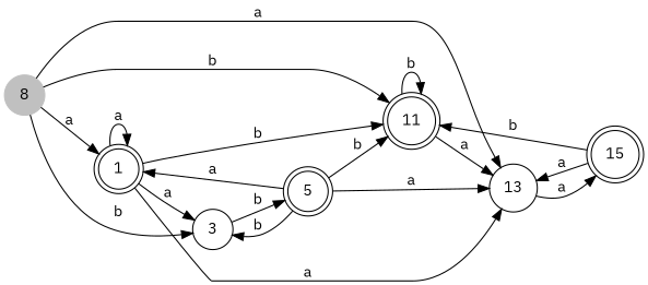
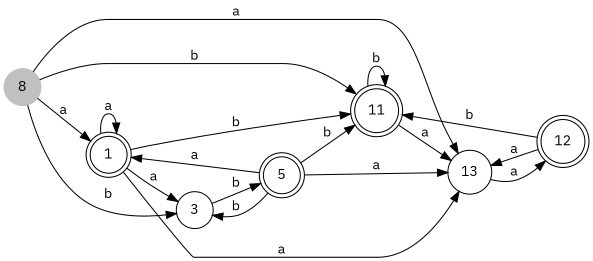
  digraph {
    fontname="IBM Plex Sans"
    rankdir=LR
    node [fontname="IBM Plex Sans" shape=doublecircle]
    edge [fontname="IBM Plex Sans"]
    8 [color=gray shape=circle style=filled]
    1
    11
    13 [shape=circle]
    3 [shape=circle]
-   15
+   15 [label=12]
    5
    8 -> 1 [label=a]
    8 -> 11 [label=b]
    8 -> 13 [label=a]
    8 -> 3 [label=b]
    1 -> 1 [label=a]
    1 -> 11 [label=b]
    1 -> 13 [label=a]
    1 -> 3 [label=a]
    11 -> 11 [label=b]
    11 -> 13 [label=a]
    13 -> 15 [label=a]
    3 -> 5 [label=b]
    15 -> 11 [label=b]
    15 -> 13 [label=a]
    5 -> 1 [label=a]
    5 -> 11 [label=b]
    5 -> 13 [label=a]
    5 -> 3 [label=b]
  }
